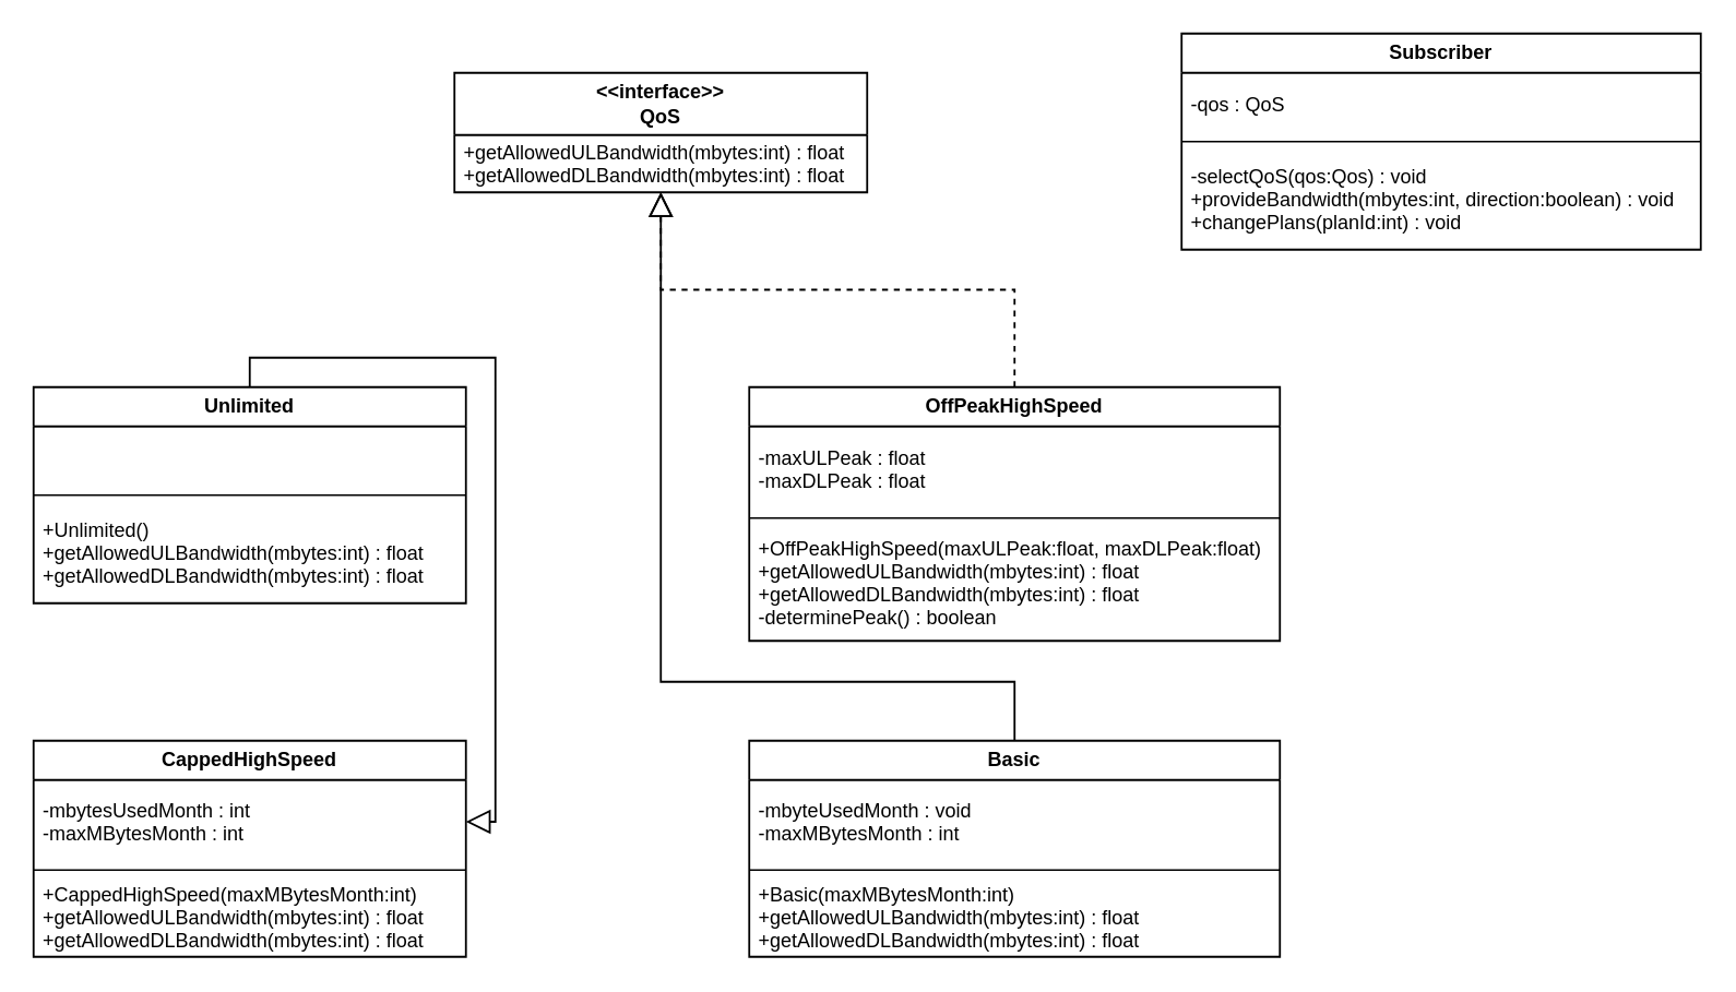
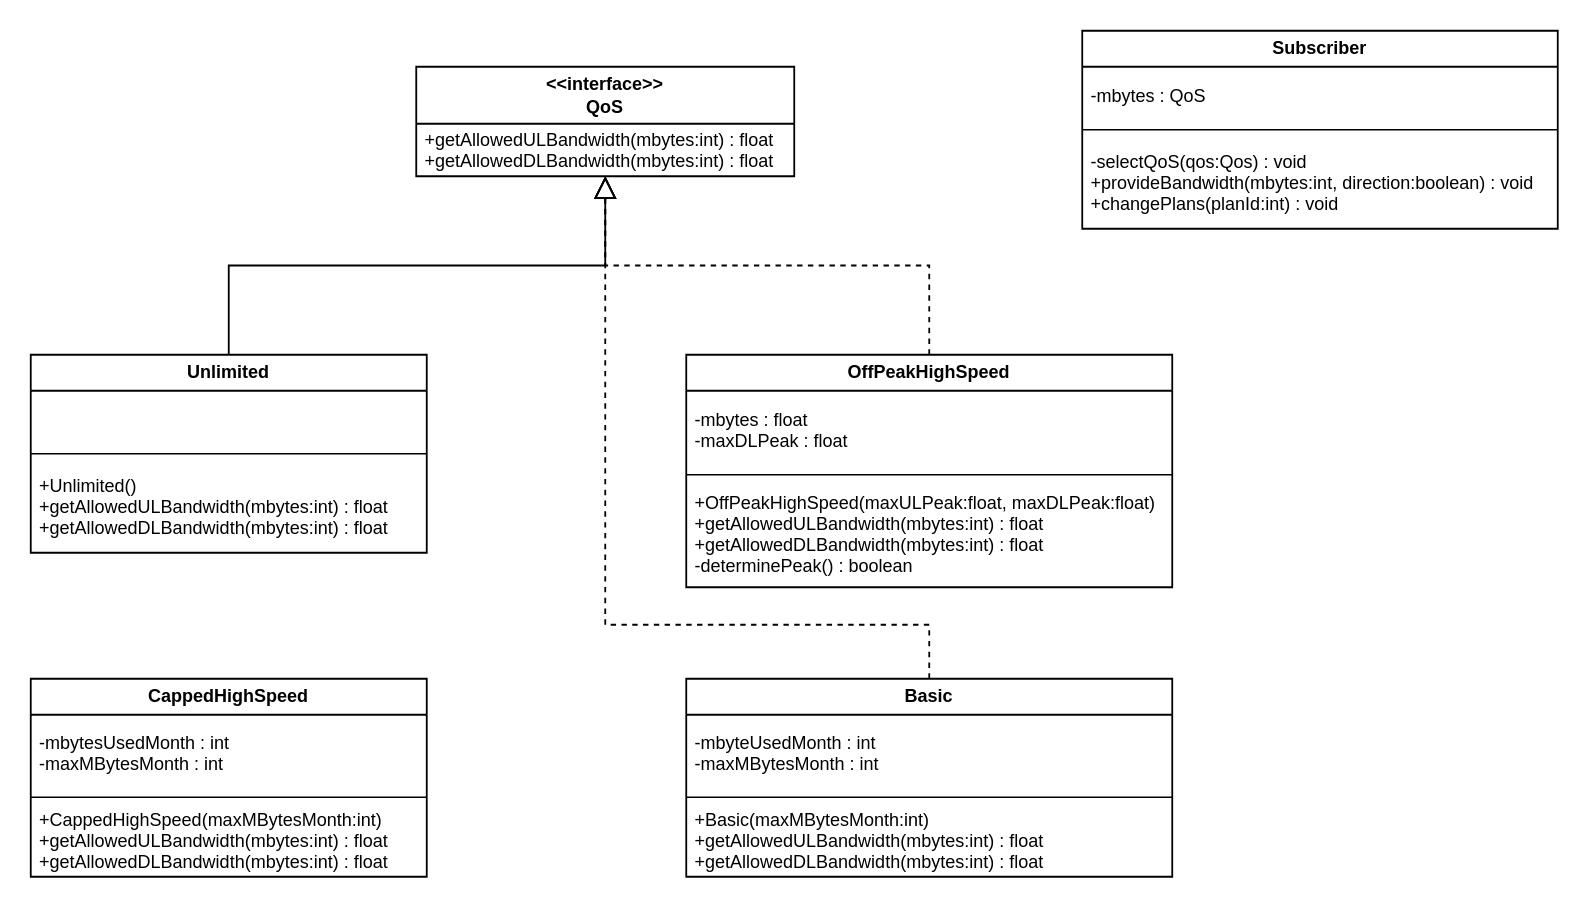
  <mxCell id="0" />
  <mxCell id="1" parent="0" />
  <mxCell id="2" value="Subscriber" style="html=1;whiteSpace=wrap;swimlane;childLayout=stackLayout;horizontal=1;startSize=26;horizontalStack=0;resizeParent=1;resizeParentMax=0;resizeLast=0;collapsible=1;marginBottom=0;swimlaneFillColor=#ffffff;startSize=24;fontSize=12;fontColor=#000000;spacing=0;strokeOpacity=100;strokeWidth=1.2;" vertex="1" parent="1"><mxGeometry x="721" y="20" width="317" height="132" as="geometry" /></mxCell>
- <mxCell id="3" value="-qos : QoS" style="part=1;resizeHeight=0;strokeColor=none;fillColor=none;align=left;verticalAlign=middle;spacingLeft=4;spacingRight=4;overflow=hidden;rotatable=0;points=[[0,0.5],[1,0.5]];portConstraint=eastwest;swimlaneFillColor=#ffffff;strokeOpacity=100;fontSize=12;fontColor=#000000;" vertex="1" parent="2"><mxGeometry y="24" width="317" height="38" as="geometry" /></mxCell>
+ <mxCell id="3" value="-mbytes : QoS" style="part=1;resizeHeight=0;strokeColor=none;fillColor=none;align=left;verticalAlign=middle;spacingLeft=4;spacingRight=4;overflow=hidden;rotatable=0;points=[[0,0.5],[1,0.5]];portConstraint=eastwest;swimlaneFillColor=#ffffff;strokeOpacity=100;fontSize=12;fontColor=#000000;" vertex="1" parent="2"><mxGeometry y="24" width="317" height="38" as="geometry" /></mxCell>
  <mxCell id="4" value="" style="line;strokeWidth=1;fillColor=none;align=left;verticalAlign=middle;spacingTop=-1;spacingLeft=3;spacingRight=3;rotatable=0;labelPosition=right;points=[];portConstraint=eastwest;" vertex="1" parent="2"><mxGeometry y="62" width="317" height="8" as="geometry" /></mxCell>
  <mxCell id="5" value="-selectQoS(qos:Qos) : void&#10;+provideBandwidth(mbytes:int, direction:boolean) : void&#10;+changePlans(planId:int) : void" style="part=1;resizeHeight=0;strokeColor=none;fillColor=none;align=left;verticalAlign=middle;spacingLeft=4;spacingRight=4;overflow=hidden;rotatable=0;points=[[0,0.5],[1,0.5]];portConstraint=eastwest;swimlaneFillColor=#ffffff;strokeOpacity=100;fontSize=12;fontColor=#000000;" vertex="1" parent="2"><mxGeometry y="70" width="317" height="62" as="geometry" /></mxCell>
  <mxCell id="6" value="&amp;lt;&amp;lt;interface&amp;gt;&amp;gt;&#10;QoS" style="html=1;whiteSpace=wrap;swimlane;childLayout=stackLayout;horizontal=1;startSize=26;horizontalStack=0;resizeParent=1;resizeParentMax=0;resizeLast=0;collapsible=1;marginBottom=0;swimlaneFillColor=#ffffff;startSize=38;fontSize=12;fontStyle=1;spacing=0;strokeOpacity=100;strokeWidth=1.2;" vertex="1" parent="1"><mxGeometry x="277" y="44" width="252" height="73" as="geometry" /></mxCell>
  <mxCell id="7" value="+getAllowedULBandwidth(mbytes:int) : float&#10;+getAllowedDLBandwidth(mbytes:int) : float" style="part=1;resizeHeight=0;strokeColor=none;fillColor=none;align=left;verticalAlign=middle;spacingLeft=4;spacingRight=4;overflow=hidden;rotatable=0;points=[[0,0.5],[1,0.5]];portConstraint=eastwest;swimlaneFillColor=#ffffff;strokeOpacity=100;fontSize=12;fontColor=#000000;" vertex="1" parent="6"><mxGeometry y="38" width="252" height="35" as="geometry" /></mxCell>
  <mxCell id="8" value="Unlimited" style="html=1;whiteSpace=wrap;swimlane;childLayout=stackLayout;horizontal=1;startSize=26;horizontalStack=0;resizeParent=1;resizeParentMax=0;resizeLast=0;collapsible=1;marginBottom=0;swimlaneFillColor=#ffffff;startSize=24;fontSize=12;fontColor=#000000;spacing=0;strokeOpacity=100;strokeWidth=1.2;" vertex="1" parent="1"><mxGeometry x="20" y="236" width="264" height="132" as="geometry" /></mxCell>
  <mxCell id="9" value="" style="part=1;resizeHeight=0;strokeColor=none;fillColor=none;align=left;verticalAlign=middle;spacingLeft=4;spacingRight=4;overflow=hidden;rotatable=0;points=[[0,0.5],[1,0.5]];portConstraint=eastwest;swimlaneFillColor=#ffffff;strokeOpacity=100;fontSize=11;" vertex="1" parent="8"><mxGeometry y="24" width="264" height="38" as="geometry" /></mxCell>
  <mxCell id="10" value="" style="line;strokeWidth=1;fillColor=none;align=left;verticalAlign=middle;spacingTop=-1;spacingLeft=3;spacingRight=3;rotatable=0;labelPosition=right;points=[];portConstraint=eastwest;" vertex="1" parent="8"><mxGeometry y="62" width="264" height="8" as="geometry" /></mxCell>
  <mxCell id="11" value="+Unlimited()&#10;+getAllowedULBandwidth(mbytes:int) : float&#10;+getAllowedDLBandwidth(mbytes:int) : float" style="part=1;resizeHeight=0;strokeColor=none;fillColor=none;align=left;verticalAlign=middle;spacingLeft=4;spacingRight=4;overflow=hidden;rotatable=0;points=[[0,0.5],[1,0.5]];portConstraint=eastwest;swimlaneFillColor=#ffffff;strokeOpacity=100;fontSize=12;fontColor=#000000;" vertex="1" parent="8"><mxGeometry y="70" width="264" height="62" as="geometry" /></mxCell>
  <mxCell id="12" value="CappedHighSpeed" style="html=1;whiteSpace=wrap;swimlane;childLayout=stackLayout;horizontal=1;startSize=26;horizontalStack=0;resizeParent=1;resizeParentMax=0;resizeLast=0;collapsible=1;marginBottom=0;swimlaneFillColor=#ffffff;startSize=24;fontSize=12;fontColor=#000000;spacing=0;strokeOpacity=100;strokeWidth=1.2;" vertex="1" parent="1"><mxGeometry x="20" y="452" width="264" height="132" as="geometry" /></mxCell>
  <mxCell id="13" value="-mbytesUsedMonth : int&#10;-maxMBytesMonth : int" style="part=1;resizeHeight=0;strokeColor=none;fillColor=none;align=left;verticalAlign=middle;spacingLeft=4;spacingRight=4;overflow=hidden;rotatable=0;points=[[0,0.5],[1,0.5]];portConstraint=eastwest;swimlaneFillColor=#ffffff;strokeOpacity=100;fontSize=12;fontColor=#000000;" vertex="1" parent="12"><mxGeometry y="24" width="264" height="51" as="geometry" /></mxCell>
  <mxCell id="14" value="" style="line;strokeWidth=1;fillColor=none;align=left;verticalAlign=middle;spacingTop=-1;spacingLeft=3;spacingRight=3;rotatable=0;labelPosition=right;points=[];portConstraint=eastwest;" vertex="1" parent="12"><mxGeometry y="75" width="264" height="8" as="geometry" /></mxCell>
  <mxCell id="15" value="+CappedHighSpeed(maxMBytesMonth:int)&#10;+getAllowedULBandwidth(mbytes:int) : float&#10;+getAllowedDLBandwidth(mbytes:int) : float" style="part=1;resizeHeight=0;strokeColor=none;fillColor=none;align=left;verticalAlign=middle;spacingLeft=4;spacingRight=4;overflow=hidden;rotatable=0;points=[[0,0.5],[1,0.5]];portConstraint=eastwest;swimlaneFillColor=#ffffff;strokeOpacity=100;fontSize=12;fontColor=#000000;" vertex="1" parent="12"><mxGeometry y="83" width="264" height="49" as="geometry" /></mxCell>
  <mxCell id="16" value="OffPeakHighSpeed" style="html=1;whiteSpace=wrap;swimlane;childLayout=stackLayout;horizontal=1;startSize=26;horizontalStack=0;resizeParent=1;resizeParentMax=0;resizeLast=0;collapsible=1;marginBottom=0;swimlaneFillColor=#ffffff;startSize=24;fontSize=12;fontColor=#000000;spacing=0;strokeOpacity=100;strokeWidth=1.2;" vertex="1" parent="1"><mxGeometry x="457" y="236" width="324" height="155" as="geometry" /></mxCell>
- <mxCell id="17" value="-maxULPeak : float&#10;-maxDLPeak : float" style="part=1;resizeHeight=0;strokeColor=none;fillColor=none;align=left;verticalAlign=middle;spacingLeft=4;spacingRight=4;overflow=hidden;rotatable=0;points=[[0,0.5],[1,0.5]];portConstraint=eastwest;swimlaneFillColor=#ffffff;strokeOpacity=100;fontSize=12;fontColor=#000000;" vertex="1" parent="16"><mxGeometry y="24" width="324" height="52" as="geometry" /></mxCell>
+ <mxCell id="17" value="-mbytes : float&#10;-maxDLPeak : float" style="part=1;resizeHeight=0;strokeColor=none;fillColor=none;align=left;verticalAlign=middle;spacingLeft=4;spacingRight=4;overflow=hidden;rotatable=0;points=[[0,0.5],[1,0.5]];portConstraint=eastwest;swimlaneFillColor=#ffffff;strokeOpacity=100;fontSize=12;fontColor=#000000;" vertex="1" parent="16"><mxGeometry y="24" width="324" height="52" as="geometry" /></mxCell>
  <mxCell id="18" value="" style="line;strokeWidth=1;fillColor=none;align=left;verticalAlign=middle;spacingTop=-1;spacingLeft=3;spacingRight=3;rotatable=0;labelPosition=right;points=[];portConstraint=eastwest;" vertex="1" parent="16"><mxGeometry y="76" width="324" height="8" as="geometry" /></mxCell>
  <mxCell id="19" value="+OffPeakHighSpeed(maxULPeak:float, maxDLPeak:float)&#10;+getAllowedULBandwidth(mbytes:int) : float&#10;+getAllowedDLBandwidth(mbytes:int) : float&#10;-determinePeak() : boolean" style="part=1;resizeHeight=0;strokeColor=none;fillColor=none;align=left;verticalAlign=middle;spacingLeft=4;spacingRight=4;overflow=hidden;rotatable=0;points=[[0,0.5],[1,0.5]];portConstraint=eastwest;swimlaneFillColor=#ffffff;strokeOpacity=100;fontSize=12;fontColor=#000000;" vertex="1" parent="16"><mxGeometry y="84" width="324" height="71" as="geometry" /></mxCell>
  <mxCell id="20" value="Basic" style="html=1;whiteSpace=wrap;swimlane;childLayout=stackLayout;horizontal=1;startSize=26;horizontalStack=0;resizeParent=1;resizeParentMax=0;resizeLast=0;collapsible=1;marginBottom=0;swimlaneFillColor=#ffffff;startSize=24;fontSize=12;fontColor=#000000;spacing=0;strokeOpacity=100;strokeWidth=1.2;" vertex="1" parent="1"><mxGeometry x="457" y="452" width="324" height="132" as="geometry" /></mxCell>
- <mxCell id="21" value="-mbyteUsedMonth : void&#10;-maxMBytesMonth : int" style="part=1;resizeHeight=0;strokeColor=none;fillColor=none;align=left;verticalAlign=middle;spacingLeft=4;spacingRight=4;overflow=hidden;rotatable=0;points=[[0,0.5],[1,0.5]];portConstraint=eastwest;swimlaneFillColor=#ffffff;strokeOpacity=100;fontSize=12;fontColor=#000000;" vertex="1" parent="20"><mxGeometry y="24" width="324" height="51" as="geometry" /></mxCell>
+ <mxCell id="21" value="-mbyteUsedMonth : int&#10;-maxMBytesMonth : int" style="part=1;resizeHeight=0;strokeColor=none;fillColor=none;align=left;verticalAlign=middle;spacingLeft=4;spacingRight=4;overflow=hidden;rotatable=0;points=[[0,0.5],[1,0.5]];portConstraint=eastwest;swimlaneFillColor=#ffffff;strokeOpacity=100;fontSize=12;fontColor=#000000;" vertex="1" parent="20"><mxGeometry y="24" width="324" height="51" as="geometry" /></mxCell>
  <mxCell id="22" value="" style="line;strokeWidth=1;fillColor=none;align=left;verticalAlign=middle;spacingTop=-1;spacingLeft=3;spacingRight=3;rotatable=0;labelPosition=right;points=[];portConstraint=eastwest;" vertex="1" parent="20"><mxGeometry y="75" width="324" height="8" as="geometry" /></mxCell>
  <mxCell id="23" value="+Basic(maxMBytesMonth:int)&#10;+getAllowedULBandwidth(mbytes:int) : float&#10;+getAllowedDLBandwidth(mbytes:int) : float" style="part=1;resizeHeight=0;strokeColor=none;fillColor=none;align=left;verticalAlign=middle;spacingLeft=4;spacingRight=4;overflow=hidden;rotatable=0;points=[[0,0.5],[1,0.5]];portConstraint=eastwest;swimlaneFillColor=#ffffff;strokeOpacity=100;fontSize=12;fontColor=#000000;" vertex="1" parent="20"><mxGeometry y="83" width="324" height="49" as="geometry" /></mxCell>
- <mxCell id="24" value="" style="html=1;jettySize=18;fontSize=11;strokeWidth=1.2;rounded=1;arcSize=0;edgeStyle=orthogonalEdgeStyle;startArrow=none;endArrow=block;endFill=0;endSize=12;exitX=0.5;exitY=-0.004;exitPerimeter=1;" edge="1" parent="1" source="8" target="13"><mxGeometry width="100" height="100" relative="1" as="geometry" /></mxCell>
+ <mxCell id="24" value="" style="html=1;jettySize=18;fontSize=11;strokeWidth=1.2;rounded=1;arcSize=0;edgeStyle=orthogonalEdgeStyle;startArrow=none;endArrow=block;endFill=0;endSize=12;exitX=0.5;exitY=-0.004;exitPerimeter=1;entryX=0.5;entryY=1.006;entryPerimeter=1;" edge="1" parent="1" source="8" target="6"><mxGeometry width="100" height="100" relative="1" as="geometry" /></mxCell>
  <mxCell id="25" value="" style="html=1;jettySize=18;fontSize=11;strokeWidth=1.2;rounded=1;arcSize=0;edgeStyle=orthogonalEdgeStyle;startArrow=none;endArrow=block;endFill=0;endSize=12;exitX=0.5;exitY=-0.004;exitPerimeter=1;entryX=0.5;entryY=1.006;entryPerimeter=1;dashed=1;" edge="1" parent="1" source="16" target="6"><mxGeometry width="100" height="100" relative="1" as="geometry" /></mxCell>
- <mxCell id="26" value="" style="html=1;jettySize=18;fontSize=11;strokeWidth=1.2;rounded=1;arcSize=0;edgeStyle=orthogonalEdgeStyle;startArrow=none;endArrow=block;endFill=0;endSize=12;exitX=0.5;exitY=-0.004;exitPerimeter=1;entryX=0.5;entryY=1.006;entryPerimeter=1;" edge="1" parent="1" source="20" target="6"><mxGeometry width="100" height="100" relative="1" as="geometry"><Array as="points"><mxPoint x="619" y="416" /><mxPoint x="403" y="416" /></Array></mxGeometry></mxCell>
+ <mxCell id="26" value="" style="html=1;jettySize=18;fontSize=11;strokeWidth=1.2;rounded=1;arcSize=0;edgeStyle=orthogonalEdgeStyle;startArrow=none;endArrow=block;endFill=0;endSize=12;exitX=0.5;exitY=-0.004;exitPerimeter=1;entryX=0.5;entryY=1.006;entryPerimeter=1;dashed=1;" edge="1" parent="1" source="20" target="6"><mxGeometry width="100" height="100" relative="1" as="geometry"><Array as="points"><mxPoint x="619" y="416" /><mxPoint x="403" y="416" /></Array></mxGeometry></mxCell>
